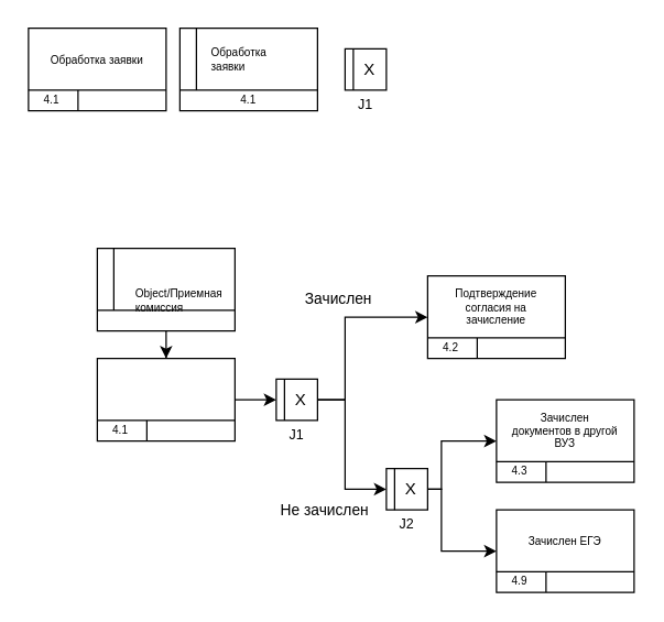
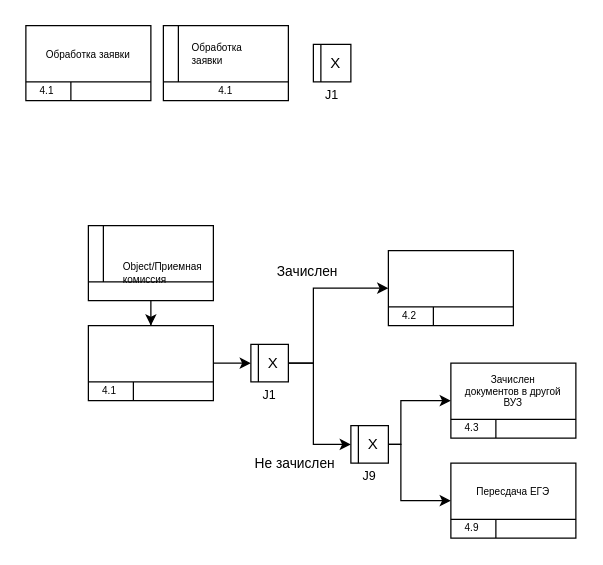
  <mxCell id="0" />
  <mxCell id="1" parent="0" />
  <mxCell id="2" value="" style="group" parent="1" vertex="1" connectable="0"><mxGeometry x="20" y="20" width="100" height="60" as="geometry" /></mxCell>
  <mxCell id="3" value="" style="rounded=0;whiteSpace=wrap;html=1;" parent="2" vertex="1"><mxGeometry width="100" height="60" as="geometry" /></mxCell>
  <mxCell id="4" value="" style="endArrow=none;html=1;rounded=0;exitX=0;exitY=0.75;exitDx=0;exitDy=0;entryX=1;entryY=0.75;entryDx=0;entryDy=0;" parent="2" source="3" target="3" edge="1"><mxGeometry width="50" height="50" relative="1" as="geometry"><mxPoint x="-20" y="50" as="sourcePoint" /><mxPoint x="30" as="targetPoint" /></mxGeometry></mxCell>
  <mxCell id="5" value="" style="endArrow=none;html=1;rounded=0;exitX=0.36;exitY=0.997;exitDx=0;exitDy=0;exitPerimeter=0;" parent="2" source="3" edge="1"><mxGeometry width="50" height="50" relative="1" as="geometry"><mxPoint x="-20" y="50" as="sourcePoint" /><mxPoint x="36" y="45" as="targetPoint" /></mxGeometry></mxCell>
  <mxCell id="6" value="4.1" style="text;html=1;align=center;verticalAlign=middle;whiteSpace=wrap;rounded=0;fontSize=8;" parent="2" vertex="1"><mxGeometry x="7" y="47" width="20" height="10" as="geometry" /></mxCell>
  <mxCell id="7" value="Обработка заявки" style="text;html=1;align=center;verticalAlign=middle;whiteSpace=wrap;rounded=0;fontSize=8;" parent="2" vertex="1"><mxGeometry x="10" y="8" width="80" height="30" as="geometry" /></mxCell>
  <mxCell id="8" value="" style="group" parent="1" vertex="1" connectable="0"><mxGeometry x="130" y="20" width="100" height="60" as="geometry" /></mxCell>
  <mxCell id="9" value="" style="rounded=0;whiteSpace=wrap;html=1;" parent="8" vertex="1"><mxGeometry width="100" height="60" as="geometry" /></mxCell>
  <mxCell id="10" value="" style="endArrow=none;html=1;rounded=0;exitX=0;exitY=0.75;exitDx=0;exitDy=0;entryX=1;entryY=0.75;entryDx=0;entryDy=0;" parent="8" source="9" target="9" edge="1"><mxGeometry width="50" height="50" relative="1" as="geometry"><mxPoint x="-20" y="50" as="sourcePoint" /><mxPoint x="30" as="targetPoint" /></mxGeometry></mxCell>
  <mxCell id="11" value="" style="endArrow=none;html=1;rounded=0;" parent="8" edge="1"><mxGeometry width="50" height="50" relative="1" as="geometry"><mxPoint x="12" y="45" as="sourcePoint" /><mxPoint x="12" as="targetPoint" /></mxGeometry></mxCell>
  <mxCell id="12" value="4.1" style="text;html=1;align=center;verticalAlign=middle;whiteSpace=wrap;rounded=0;fontSize=8;" parent="8" vertex="1"><mxGeometry x="40" y="47" width="20" height="10" as="geometry" /></mxCell>
  <mxCell id="13" value="Обработка заявки" style="text;html=1;align=left;verticalAlign=middle;whiteSpace=wrap;rounded=0;fontSize=8;" parent="8" vertex="1"><mxGeometry x="21" y="8" width="69" height="30" as="geometry" /></mxCell>
  <mxCell id="14" value="" style="group" parent="1" vertex="1" connectable="0"><mxGeometry x="250" y="35" width="30" height="45" as="geometry" /></mxCell>
  <mxCell id="15" value="" style="rounded=0;whiteSpace=wrap;html=1;" parent="14" vertex="1"><mxGeometry width="30" height="30" as="geometry" /></mxCell>
  <mxCell id="16" value="" style="endArrow=none;html=1;rounded=0;" parent="14" edge="1"><mxGeometry width="50" height="50" relative="1" as="geometry"><mxPoint x="6" as="sourcePoint" /><mxPoint x="6" y="30" as="targetPoint" /></mxGeometry></mxCell>
  <mxCell id="17" value="X" style="text;html=1;align=center;verticalAlign=middle;whiteSpace=wrap;rounded=0;" parent="14" vertex="1"><mxGeometry x="6" width="24" height="30" as="geometry" /></mxCell>
  <mxCell id="18" value="J1" style="text;html=1;align=center;verticalAlign=middle;whiteSpace=wrap;rounded=0;fontSize=10;" parent="14" vertex="1"><mxGeometry x="3" y="35" width="24" height="10" as="geometry" /></mxCell>
  <mxCell id="19" value="" style="group" vertex="1" connectable="0" parent="1"><mxGeometry x="70" y="260" width="100" height="60" as="geometry" /></mxCell>
  <mxCell id="20" value="" style="rounded=0;whiteSpace=wrap;html=1;" vertex="1" parent="19"><mxGeometry width="100" height="60" as="geometry" /></mxCell>
  <mxCell id="21" value="" style="endArrow=none;html=1;rounded=0;exitX=0;exitY=0.75;exitDx=0;exitDy=0;entryX=1;entryY=0.75;entryDx=0;entryDy=0;" edge="1" parent="19" source="20" target="20"><mxGeometry width="50" height="50" relative="1" as="geometry"><mxPoint x="-20" y="50" as="sourcePoint" /><mxPoint x="30" as="targetPoint" /></mxGeometry></mxCell>
  <mxCell id="22" value="" style="endArrow=none;html=1;rounded=0;exitX=0.36;exitY=0.997;exitDx=0;exitDy=0;exitPerimeter=0;" edge="1" parent="19" source="20"><mxGeometry width="50" height="50" relative="1" as="geometry"><mxPoint x="-20" y="50" as="sourcePoint" /><mxPoint x="36" y="45" as="targetPoint" /></mxGeometry></mxCell>
  <mxCell id="23" value="4.1" style="text;html=1;align=center;verticalAlign=middle;whiteSpace=wrap;rounded=0;fontSize=8;" vertex="1" parent="19"><mxGeometry x="7" y="47" width="20" height="10" as="geometry" /></mxCell>
  <mxCell id="24" value="" style="group" vertex="1" connectable="0" parent="1"><mxGeometry x="310" y="200" width="100" height="60" as="geometry" /></mxCell>
  <mxCell id="25" value="" style="rounded=0;whiteSpace=wrap;html=1;" vertex="1" parent="24"><mxGeometry width="100" height="60" as="geometry" /></mxCell>
  <mxCell id="26" value="" style="endArrow=none;html=1;rounded=0;exitX=0;exitY=0.75;exitDx=0;exitDy=0;entryX=1;entryY=0.75;entryDx=0;entryDy=0;" edge="1" parent="24" source="25" target="25"><mxGeometry width="50" height="50" relative="1" as="geometry"><mxPoint x="-20" y="50" as="sourcePoint" /><mxPoint x="30" as="targetPoint" /></mxGeometry></mxCell>
  <mxCell id="27" value="" style="endArrow=none;html=1;rounded=0;exitX=0.36;exitY=0.997;exitDx=0;exitDy=0;exitPerimeter=0;" edge="1" parent="24" source="25"><mxGeometry width="50" height="50" relative="1" as="geometry"><mxPoint x="-20" y="50" as="sourcePoint" /><mxPoint x="36" y="45" as="targetPoint" /></mxGeometry></mxCell>
  <mxCell id="28" value="4.2" style="text;html=1;align=center;verticalAlign=middle;whiteSpace=wrap;rounded=0;fontSize=8;" vertex="1" parent="24"><mxGeometry x="7" y="47" width="20" height="10" as="geometry" /></mxCell>
- <mxCell id="29" value="Подтверждение согласия на зачисление" style="text;html=1;align=center;verticalAlign=middle;whiteSpace=wrap;rounded=0;fontSize=8;" vertex="1" parent="24"><mxGeometry x="10" y="8" width="80" height="30" as="geometry" /></mxCell>
  <mxCell id="30" value="" style="group" vertex="1" connectable="0" parent="1"><mxGeometry x="360" y="290" width="100" height="60" as="geometry" /></mxCell>
  <mxCell id="31" value="" style="rounded=0;whiteSpace=wrap;html=1;" vertex="1" parent="30"><mxGeometry width="100" height="60" as="geometry" /></mxCell>
  <mxCell id="32" value="" style="endArrow=none;html=1;rounded=0;exitX=0;exitY=0.75;exitDx=0;exitDy=0;entryX=1;entryY=0.75;entryDx=0;entryDy=0;" edge="1" parent="30" source="31" target="31"><mxGeometry width="50" height="50" relative="1" as="geometry"><mxPoint x="-20" y="50" as="sourcePoint" /><mxPoint x="30" as="targetPoint" /></mxGeometry></mxCell>
  <mxCell id="33" value="" style="endArrow=none;html=1;rounded=0;exitX=0.36;exitY=0.997;exitDx=0;exitDy=0;exitPerimeter=0;" edge="1" parent="30" source="31"><mxGeometry width="50" height="50" relative="1" as="geometry"><mxPoint x="-20" y="50" as="sourcePoint" /><mxPoint x="36" y="45" as="targetPoint" /></mxGeometry></mxCell>
  <mxCell id="34" value="4.3" style="text;html=1;align=center;verticalAlign=middle;whiteSpace=wrap;rounded=0;fontSize=8;" vertex="1" parent="30"><mxGeometry x="7" y="47" width="20" height="10" as="geometry" /></mxCell>
  <mxCell id="35" value="Зачислен документов в другой ВУЗ" style="text;html=1;align=center;verticalAlign=middle;whiteSpace=wrap;rounded=0;fontSize=8;" vertex="1" parent="30"><mxGeometry x="10" y="8" width="80" height="30" as="geometry" /></mxCell>
  <mxCell id="36" value="" style="group" vertex="1" connectable="0" parent="1"><mxGeometry x="360" y="370" width="100" height="60" as="geometry" /></mxCell>
  <mxCell id="37" value="" style="rounded=0;whiteSpace=wrap;html=1;" vertex="1" parent="36"><mxGeometry width="100" height="60" as="geometry" /></mxCell>
  <mxCell id="38" value="" style="endArrow=none;html=1;rounded=0;exitX=0;exitY=0.75;exitDx=0;exitDy=0;entryX=1;entryY=0.75;entryDx=0;entryDy=0;" edge="1" parent="36" source="37" target="37"><mxGeometry width="50" height="50" relative="1" as="geometry"><mxPoint x="-20" y="50" as="sourcePoint" /><mxPoint x="30" as="targetPoint" /></mxGeometry></mxCell>
  <mxCell id="39" value="" style="endArrow=none;html=1;rounded=0;exitX=0.36;exitY=0.997;exitDx=0;exitDy=0;exitPerimeter=0;" edge="1" parent="36" source="37"><mxGeometry width="50" height="50" relative="1" as="geometry"><mxPoint x="-20" y="50" as="sourcePoint" /><mxPoint x="36" y="45" as="targetPoint" /></mxGeometry></mxCell>
  <mxCell id="40" value="4.9" style="text;html=1;align=center;verticalAlign=middle;whiteSpace=wrap;rounded=0;fontSize=8;" vertex="1" parent="36"><mxGeometry x="7" y="47" width="20" height="10" as="geometry" /></mxCell>
- <mxCell id="41" value="Зачислен ЕГЭ" style="text;html=1;align=center;verticalAlign=middle;whiteSpace=wrap;rounded=0;fontSize=8;" vertex="1" parent="36"><mxGeometry x="10" y="8" width="80" height="30" as="geometry" /></mxCell>
+ <mxCell id="41" value="Пересдача ЕГЭ" style="text;html=1;align=center;verticalAlign=middle;whiteSpace=wrap;rounded=0;fontSize=8;" vertex="1" parent="36"><mxGeometry x="10" y="8" width="80" height="30" as="geometry" /></mxCell>
  <mxCell id="42" value="" style="group" vertex="1" connectable="0" parent="1"><mxGeometry x="280" y="340" width="30" height="45" as="geometry" /></mxCell>
  <mxCell id="43" value="" style="rounded=0;whiteSpace=wrap;html=1;" vertex="1" parent="42"><mxGeometry width="30" height="30" as="geometry" /></mxCell>
  <mxCell id="44" value="" style="endArrow=none;html=1;rounded=0;" edge="1" parent="42"><mxGeometry width="50" height="50" relative="1" as="geometry"><mxPoint x="6" as="sourcePoint" /><mxPoint x="6" y="30" as="targetPoint" /></mxGeometry></mxCell>
  <mxCell id="45" value="X" style="text;html=1;align=center;verticalAlign=middle;whiteSpace=wrap;rounded=0;" vertex="1" parent="42"><mxGeometry x="6" width="24" height="30" as="geometry" /></mxCell>
- <mxCell id="46" value="J2" style="text;html=1;align=center;verticalAlign=middle;whiteSpace=wrap;rounded=0;fontSize=10;" vertex="1" parent="42"><mxGeometry x="3" y="35" width="24" height="10" as="geometry" /></mxCell>
+ <mxCell id="46" value="J9" style="text;html=1;align=center;verticalAlign=middle;whiteSpace=wrap;rounded=0;fontSize=10;" vertex="1" parent="42"><mxGeometry x="3" y="35" width="24" height="10" as="geometry" /></mxCell>
  <mxCell id="47" value="" style="group" vertex="1" connectable="0" parent="1"><mxGeometry x="200" y="275" width="30" height="45" as="geometry" /></mxCell>
  <mxCell id="48" value="" style="rounded=0;whiteSpace=wrap;html=1;" vertex="1" parent="47"><mxGeometry width="30" height="30" as="geometry" /></mxCell>
  <mxCell id="49" value="" style="endArrow=none;html=1;rounded=0;" edge="1" parent="47"><mxGeometry width="50" height="50" relative="1" as="geometry"><mxPoint x="6" as="sourcePoint" /><mxPoint x="6" y="30" as="targetPoint" /></mxGeometry></mxCell>
  <mxCell id="50" value="X" style="text;html=1;align=center;verticalAlign=middle;whiteSpace=wrap;rounded=0;" vertex="1" parent="47"><mxGeometry x="6" width="24" height="30" as="geometry" /></mxCell>
  <mxCell id="51" value="J1" style="text;html=1;align=center;verticalAlign=middle;whiteSpace=wrap;rounded=0;fontSize=10;" vertex="1" parent="47"><mxGeometry x="3" y="35" width="24" height="10" as="geometry" /></mxCell>
  <mxCell id="52" style="edgeStyle=orthogonalEdgeStyle;rounded=0;orthogonalLoop=1;jettySize=auto;html=1;entryX=0;entryY=0.5;entryDx=0;entryDy=0;" edge="1" parent="1" source="20" target="48"><mxGeometry relative="1" as="geometry" /></mxCell>
  <mxCell id="53" style="edgeStyle=orthogonalEdgeStyle;rounded=0;orthogonalLoop=1;jettySize=auto;html=1;entryX=0;entryY=0.5;entryDx=0;entryDy=0;" edge="1" parent="1" source="50" target="25"><mxGeometry relative="1" as="geometry"><Array as="points"><mxPoint x="250" y="290" /><mxPoint x="250" y="230" /></Array></mxGeometry></mxCell>
  <mxCell id="54" value="Зачислен" style="edgeLabel;html=1;align=center;verticalAlign=middle;resizable=0;points=[];" vertex="1" connectable="0" parent="53"><mxGeometry x="0.027" y="1" relative="1" as="geometry"><mxPoint x="-5" y="-22" as="offset" /></mxGeometry></mxCell>
  <mxCell id="55" value="Не зачислен" style="edgeLabel;html=1;align=center;verticalAlign=middle;resizable=0;points=[];" vertex="1" connectable="0" parent="53"><mxGeometry x="0.027" y="1" relative="1" as="geometry"><mxPoint x="-15" y="131" as="offset" /></mxGeometry></mxCell>
  <mxCell id="56" style="edgeStyle=orthogonalEdgeStyle;rounded=0;orthogonalLoop=1;jettySize=auto;html=1;entryX=0;entryY=0.5;entryDx=0;entryDy=0;" edge="1" parent="1" source="50" target="43"><mxGeometry relative="1" as="geometry"><Array as="points"><mxPoint x="250" y="290" /><mxPoint x="250" y="355" /></Array></mxGeometry></mxCell>
  <mxCell id="57" style="edgeStyle=orthogonalEdgeStyle;rounded=0;orthogonalLoop=1;jettySize=auto;html=1;entryX=0;entryY=0.5;entryDx=0;entryDy=0;" edge="1" parent="1" source="45" target="31"><mxGeometry relative="1" as="geometry"><Array as="points"><mxPoint x="320" y="355" /><mxPoint x="320" y="320" /></Array></mxGeometry></mxCell>
  <mxCell id="58" style="edgeStyle=orthogonalEdgeStyle;rounded=0;orthogonalLoop=1;jettySize=auto;html=1;entryX=0;entryY=0.5;entryDx=0;entryDy=0;" edge="1" parent="1" source="45" target="37"><mxGeometry relative="1" as="geometry"><Array as="points"><mxPoint x="320" y="355" /><mxPoint x="320" y="400" /></Array></mxGeometry></mxCell>
  <mxCell id="59" value="" style="group" vertex="1" connectable="0" parent="1"><mxGeometry x="70" y="180" width="100" height="60" as="geometry" /></mxCell>
  <mxCell id="60" value="" style="rounded=0;whiteSpace=wrap;html=1;" vertex="1" parent="59"><mxGeometry width="100" height="60" as="geometry" /></mxCell>
  <mxCell id="61" value="" style="endArrow=none;html=1;rounded=0;exitX=0;exitY=0.75;exitDx=0;exitDy=0;entryX=1;entryY=0.75;entryDx=0;entryDy=0;" edge="1" parent="59" source="60" target="60"><mxGeometry width="50" height="50" relative="1" as="geometry"><mxPoint x="-20" y="50" as="sourcePoint" /><mxPoint x="30" as="targetPoint" /></mxGeometry></mxCell>
  <mxCell id="62" value="" style="endArrow=none;html=1;rounded=0;" edge="1" parent="59"><mxGeometry width="50" height="50" relative="1" as="geometry"><mxPoint x="12" y="45" as="sourcePoint" /><mxPoint x="12" as="targetPoint" /></mxGeometry></mxCell>
  <mxCell id="63" value="Object/Приемная комиссия" style="text;html=1;align=left;verticalAlign=middle;whiteSpace=wrap;rounded=0;fontSize=8;" vertex="1" parent="59"><mxGeometry x="26" y="23" width="69" height="30" as="geometry" /></mxCell>
  <mxCell id="64" style="edgeStyle=orthogonalEdgeStyle;rounded=0;orthogonalLoop=1;jettySize=auto;html=1;entryX=0.5;entryY=0;entryDx=0;entryDy=0;" edge="1" parent="1" source="60" target="20"><mxGeometry relative="1" as="geometry" /></mxCell>
